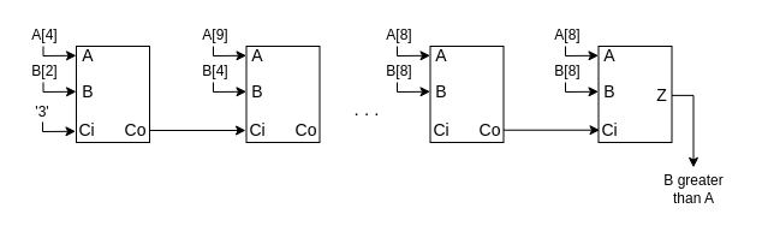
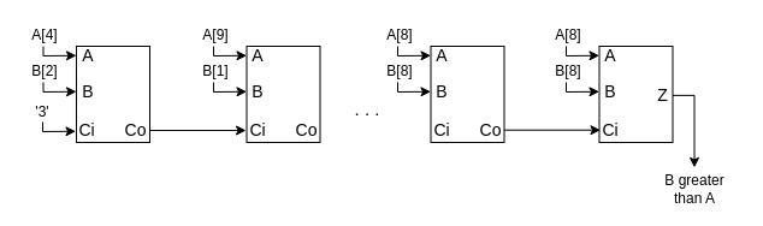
  <mxCell id="0" />
  <mxCell id="1" parent="0" />
  <mxCell id="2" value="" style="rounded=0;whiteSpace=wrap;html=1;" vertex="1" parent="1"><mxGeometry x="63" y="38" width="61" height="80" as="geometry" /></mxCell>
  <mxCell id="3" value="&lt;font style=&quot;font-size: 14px;&quot;&gt;A&lt;/font&gt;" style="text;html=1;align=center;verticalAlign=middle;whiteSpace=wrap;rounded=0;" vertex="1" parent="1"><mxGeometry x="63.5" y="38" width="18" height="16" as="geometry" /></mxCell>
  <mxCell id="4" value="&lt;font style=&quot;font-size: 14px;&quot;&gt;Ci&lt;/font&gt;" style="text;html=1;align=center;verticalAlign=middle;whiteSpace=wrap;rounded=0;" vertex="1" parent="1"><mxGeometry x="65" y="99.63" width="14" height="16.75" as="geometry" /></mxCell>
  <mxCell id="5" value="&lt;font style=&quot;font-size: 14px;&quot;&gt;Co&lt;/font&gt;" style="text;html=1;align=center;verticalAlign=middle;whiteSpace=wrap;rounded=0;" vertex="1" parent="1"><mxGeometry x="101" y="98.88" width="23" height="18.25" as="geometry" /></mxCell>
  <mxCell id="6" value="&lt;font style=&quot;font-size: 14px;&quot;&gt;B&lt;/font&gt;" style="text;html=1;align=center;verticalAlign=middle;whiteSpace=wrap;rounded=0;" vertex="1" parent="1"><mxGeometry x="63.5" y="68" width="18" height="16" as="geometry" /></mxCell>
  <mxCell id="7" value="" style="rounded=0;whiteSpace=wrap;html=1;" vertex="1" parent="1"><mxGeometry x="204.5" y="38" width="61" height="80" as="geometry" /></mxCell>
  <mxCell id="8" value="&lt;font style=&quot;font-size: 14px;&quot;&gt;A&lt;/font&gt;" style="text;html=1;align=center;verticalAlign=middle;whiteSpace=wrap;rounded=0;" vertex="1" parent="1"><mxGeometry x="205" y="38" width="18" height="16" as="geometry" /></mxCell>
  <mxCell id="9" value="&lt;font style=&quot;font-size: 14px;&quot;&gt;Ci&lt;/font&gt;" style="text;html=1;align=center;verticalAlign=middle;whiteSpace=wrap;rounded=0;" vertex="1" parent="1"><mxGeometry x="206.5" y="99.63" width="14" height="16.75" as="geometry" /></mxCell>
  <mxCell id="10" value="&lt;font style=&quot;font-size: 14px;&quot;&gt;Co&lt;/font&gt;" style="text;html=1;align=center;verticalAlign=middle;whiteSpace=wrap;rounded=0;" vertex="1" parent="1"><mxGeometry x="242.5" y="98.88" width="23" height="18.25" as="geometry" /></mxCell>
  <mxCell id="11" value="&lt;font style=&quot;font-size: 14px;&quot;&gt;B&lt;/font&gt;" style="text;html=1;align=center;verticalAlign=middle;whiteSpace=wrap;rounded=0;" vertex="1" parent="1"><mxGeometry x="205" y="68" width="18" height="16" as="geometry" /></mxCell>
  <mxCell id="12" value="" style="endArrow=classic;html=1;rounded=0;exitX=1;exitY=0.5;exitDx=0;exitDy=0;" edge="1" parent="1" source="5"><mxGeometry width="50" height="50" relative="1" as="geometry"><mxPoint x="146.5" y="107.81" as="sourcePoint" /><mxPoint x="204" y="108" as="targetPoint" /></mxGeometry></mxCell>
  <mxCell id="13" value="" style="endArrow=classic;html=1;rounded=0;" edge="1" parent="1"><mxGeometry width="50" height="50" relative="1" as="geometry"><mxPoint x="177" y="38" as="sourcePoint" /><mxPoint x="204.5" y="45.76" as="targetPoint" /><Array as="points"><mxPoint x="177" y="46" /></Array></mxGeometry></mxCell>
  <mxCell id="14" value="" style="endArrow=classic;html=1;rounded=0;" edge="1" parent="1"><mxGeometry width="50" height="50" relative="1" as="geometry"><mxPoint x="177" y="68" as="sourcePoint" /><mxPoint x="204.5" y="75.76" as="targetPoint" /><Array as="points"><mxPoint x="177" y="76" /></Array></mxGeometry></mxCell>
  <mxCell id="15" value="" style="endArrow=classic;html=1;rounded=0;" edge="1" parent="1"><mxGeometry width="50" height="50" relative="1" as="geometry"><mxPoint x="35.5" y="38" as="sourcePoint" /><mxPoint x="63" y="45.76" as="targetPoint" /><Array as="points"><mxPoint x="35.5" y="46" /></Array></mxGeometry></mxCell>
  <mxCell id="16" value="" style="endArrow=classic;html=1;rounded=0;" edge="1" parent="1"><mxGeometry width="50" height="50" relative="1" as="geometry"><mxPoint x="35.5" y="68" as="sourcePoint" /><mxPoint x="63" y="75.76" as="targetPoint" /><Array as="points"><mxPoint x="35.5" y="76" /></Array></mxGeometry></mxCell>
  <mxCell id="17" value="A[4]" style="text;html=1;align=center;verticalAlign=middle;whiteSpace=wrap;rounded=0;" vertex="1" parent="1"><mxGeometry x="22" y="20" width="30" height="18" as="geometry" /></mxCell>
  <mxCell id="18" value="B[2]" style="text;html=1;align=center;verticalAlign=middle;whiteSpace=wrap;rounded=0;" vertex="1" parent="1"><mxGeometry x="22" y="50" width="30" height="18" as="geometry" /></mxCell>
  <mxCell id="19" value="A[9]" style="text;html=1;align=center;verticalAlign=middle;whiteSpace=wrap;rounded=0;" vertex="1" parent="1"><mxGeometry x="164" y="20" width="30" height="18" as="geometry" /></mxCell>
- <mxCell id="20" value="B[4]" style="text;html=1;align=center;verticalAlign=middle;whiteSpace=wrap;rounded=0;" vertex="1" parent="1"><mxGeometry x="164" y="50" width="30" height="18" as="geometry" /></mxCell>
+ <mxCell id="20" value="B[1]" style="text;html=1;align=center;verticalAlign=middle;whiteSpace=wrap;rounded=0;" vertex="1" parent="1"><mxGeometry x="164" y="50" width="30" height="18" as="geometry" /></mxCell>
  <mxCell id="21" value="" style="endArrow=classic;html=1;rounded=0;" edge="1" parent="1"><mxGeometry width="50" height="50" relative="1" as="geometry"><mxPoint x="35" y="101" as="sourcePoint" /><mxPoint x="62.5" y="108.76" as="targetPoint" /><Array as="points"><mxPoint x="35" y="109" /></Array></mxGeometry></mxCell>
  <mxCell id="22" value="'3'" style="text;html=1;align=center;verticalAlign=middle;whiteSpace=wrap;rounded=0;" vertex="1" parent="1"><mxGeometry x="20" y="84" width="30" height="18" as="geometry" /></mxCell>
  <mxCell id="23" value="&lt;font style=&quot;font-size: 15px;&quot;&gt;. . .&lt;/font&gt;" style="text;html=1;align=center;verticalAlign=middle;whiteSpace=wrap;rounded=0;" vertex="1" parent="1"><mxGeometry x="290" y="79.63" width="30" height="20" as="geometry" /></mxCell>
  <mxCell id="24" value="" style="rounded=0;whiteSpace=wrap;html=1;" vertex="1" parent="1"><mxGeometry x="357.5" y="38" width="61" height="80" as="geometry" /></mxCell>
  <mxCell id="25" value="&lt;font style=&quot;font-size: 14px;&quot;&gt;A&lt;/font&gt;" style="text;html=1;align=center;verticalAlign=middle;whiteSpace=wrap;rounded=0;" vertex="1" parent="1"><mxGeometry x="358" y="38" width="18" height="16" as="geometry" /></mxCell>
  <mxCell id="26" value="&lt;font style=&quot;font-size: 14px;&quot;&gt;Ci&lt;/font&gt;" style="text;html=1;align=center;verticalAlign=middle;whiteSpace=wrap;rounded=0;" vertex="1" parent="1"><mxGeometry x="359.5" y="99.63" width="14" height="16.75" as="geometry" /></mxCell>
  <mxCell id="27" value="&lt;font style=&quot;font-size: 14px;&quot;&gt;Co&lt;/font&gt;" style="text;html=1;align=center;verticalAlign=middle;whiteSpace=wrap;rounded=0;" vertex="1" parent="1"><mxGeometry x="395.5" y="98.88" width="23" height="18.25" as="geometry" /></mxCell>
  <mxCell id="28" value="&lt;font style=&quot;font-size: 14px;&quot;&gt;B&lt;/font&gt;" style="text;html=1;align=center;verticalAlign=middle;whiteSpace=wrap;rounded=0;" vertex="1" parent="1"><mxGeometry x="358" y="68" width="18" height="16" as="geometry" /></mxCell>
  <mxCell id="29" value="" style="endArrow=classic;html=1;rounded=0;" edge="1" parent="1"><mxGeometry width="50" height="50" relative="1" as="geometry"><mxPoint x="330" y="38" as="sourcePoint" /><mxPoint x="357.5" y="45.76" as="targetPoint" /><Array as="points"><mxPoint x="330" y="46" /></Array></mxGeometry></mxCell>
  <mxCell id="30" value="" style="endArrow=classic;html=1;rounded=0;" edge="1" parent="1"><mxGeometry width="50" height="50" relative="1" as="geometry"><mxPoint x="330" y="68" as="sourcePoint" /><mxPoint x="357.5" y="75.76" as="targetPoint" /><Array as="points"><mxPoint x="330" y="76" /></Array></mxGeometry></mxCell>
  <mxCell id="31" value="A[8]" style="text;html=1;align=center;verticalAlign=middle;whiteSpace=wrap;rounded=0;" vertex="1" parent="1"><mxGeometry x="317" y="20" width="30" height="18" as="geometry" /></mxCell>
  <mxCell id="32" value="B[8]" style="text;html=1;align=center;verticalAlign=middle;whiteSpace=wrap;rounded=0;" vertex="1" parent="1"><mxGeometry x="317" y="50" width="30" height="18" as="geometry" /></mxCell>
  <mxCell id="33" value="" style="rounded=0;whiteSpace=wrap;html=1;" vertex="1" parent="1"><mxGeometry x="497.5" y="38" width="61" height="80" as="geometry" /></mxCell>
  <mxCell id="34" value="&lt;font style=&quot;font-size: 14px;&quot;&gt;A&lt;/font&gt;" style="text;html=1;align=center;verticalAlign=middle;whiteSpace=wrap;rounded=0;" vertex="1" parent="1"><mxGeometry x="498" y="38" width="18" height="16" as="geometry" /></mxCell>
  <mxCell id="35" value="&lt;font style=&quot;font-size: 14px;&quot;&gt;Ci&lt;/font&gt;" style="text;html=1;align=center;verticalAlign=middle;whiteSpace=wrap;rounded=0;" vertex="1" parent="1"><mxGeometry x="499.5" y="99.63" width="14" height="16.75" as="geometry" /></mxCell>
  <mxCell id="36" value="&lt;font style=&quot;font-size: 14px;&quot;&gt;Z&lt;/font&gt;" style="text;html=1;align=center;verticalAlign=middle;whiteSpace=wrap;rounded=0;" vertex="1" parent="1"><mxGeometry x="541.5" y="71" width="17" height="16" as="geometry" /></mxCell>
  <mxCell id="37" value="&lt;font style=&quot;font-size: 14px;&quot;&gt;B&lt;/font&gt;" style="text;html=1;align=center;verticalAlign=middle;whiteSpace=wrap;rounded=0;" vertex="1" parent="1"><mxGeometry x="498" y="68" width="18" height="16" as="geometry" /></mxCell>
  <mxCell id="38" value="" style="endArrow=classic;html=1;rounded=0;" edge="1" parent="1"><mxGeometry width="50" height="50" relative="1" as="geometry"><mxPoint x="470" y="38" as="sourcePoint" /><mxPoint x="497.5" y="45.76" as="targetPoint" /><Array as="points"><mxPoint x="470" y="46" /></Array></mxGeometry></mxCell>
  <mxCell id="39" value="" style="endArrow=classic;html=1;rounded=0;" edge="1" parent="1"><mxGeometry width="50" height="50" relative="1" as="geometry"><mxPoint x="470" y="68" as="sourcePoint" /><mxPoint x="497.5" y="75.76" as="targetPoint" /><Array as="points"><mxPoint x="470" y="76" /></Array></mxGeometry></mxCell>
  <mxCell id="40" value="A[8]" style="text;html=1;align=center;verticalAlign=middle;whiteSpace=wrap;rounded=0;" vertex="1" parent="1"><mxGeometry x="457" y="20" width="30" height="18" as="geometry" /></mxCell>
  <mxCell id="41" value="B[8]" style="text;html=1;align=center;verticalAlign=middle;whiteSpace=wrap;rounded=0;" vertex="1" parent="1"><mxGeometry x="457" y="50" width="30" height="18" as="geometry" /></mxCell>
  <mxCell id="42" value="" style="endArrow=classic;html=1;rounded=0;exitX=0.993;exitY=0.203;exitDx=0;exitDy=0;exitPerimeter=0;" edge="1" parent="1"><mxGeometry width="50" height="50" relative="1" as="geometry"><mxPoint x="558.5" y="78.88" as="sourcePoint" /><mxPoint x="576.5" y="138.88" as="targetPoint" /><Array as="points"><mxPoint x="576.5" y="78.88" /></Array></mxGeometry></mxCell>
  <mxCell id="43" value="" style="endArrow=classic;html=1;rounded=0;exitX=1;exitY=0.5;exitDx=0;exitDy=0;" edge="1" parent="1"><mxGeometry width="50" height="50" relative="1" as="geometry"><mxPoint x="418.5" y="107.72" as="sourcePoint" /><mxPoint x="498.5" y="107.72" as="targetPoint" /></mxGeometry></mxCell>
  <mxCell id="44" value="B greater than A" style="text;html=1;align=center;verticalAlign=middle;whiteSpace=wrap;rounded=0;" vertex="1" parent="1"><mxGeometry x="541.5" y="148" width="70" height="18" as="geometry" /></mxCell>
